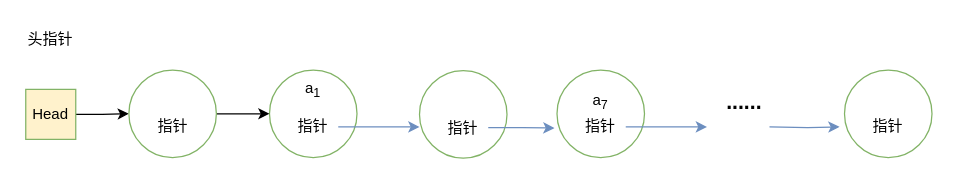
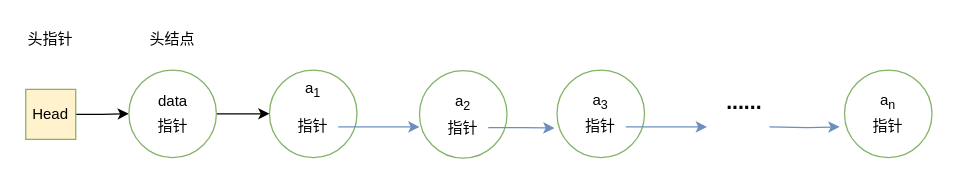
  <mxCell id="0" />
  <mxCell id="1" parent="0" />
  <mxCell id="2" value="" style="ellipse;whiteSpace=wrap;html=1;aspect=fixed;fillColor=#FFFFFF;strokeColor=#82b366;" vertex="1" parent="1"><mxGeometry x="215" y="55.5" width="70" height="70" as="geometry" /></mxCell>
  <mxCell id="3" style="edgeStyle=orthogonalEdgeStyle;rounded=0;orthogonalLoop=1;jettySize=auto;html=1;entryX=0;entryY=0.5;entryDx=0;entryDy=0;fontSize=12;" edge="1" parent="1" source="4" target="23"><mxGeometry relative="1" as="geometry" /></mxCell>
  <mxCell id="4" value="Head" style="rounded=0;whiteSpace=wrap;html=1;fillColor=#fff2cc;strokeColor=#82b366;" vertex="1" parent="1"><mxGeometry x="20" y="71" width="40" height="40" as="geometry" /></mxCell>
  <mxCell id="5" value="头指针" style="text;html=1;strokeColor=none;fillColor=none;align=center;verticalAlign=middle;whiteSpace=wrap;rounded=0;" vertex="1" parent="1"><mxGeometry x="20" y="20.5" width="40" height="20" as="geometry" /></mxCell>
  <mxCell id="6" value="......" style="text;html=1;strokeColor=none;fillColor=none;align=center;verticalAlign=middle;whiteSpace=wrap;rounded=0;fontSize=17;fontStyle=1" vertex="1" parent="1"><mxGeometry x="575" y="71.5" width="40" height="20" as="geometry" /></mxCell>
  <mxCell id="7" value="a&lt;sub&gt;1&lt;/sub&gt;" style="text;html=1;strokeColor=none;fillColor=none;align=center;verticalAlign=middle;whiteSpace=wrap;rounded=0;fontSize=12;" vertex="1" parent="1"><mxGeometry x="230" y="61" width="40" height="20" as="geometry" /></mxCell>
  <mxCell id="8" style="edgeStyle=orthogonalEdgeStyle;rounded=0;orthogonalLoop=1;jettySize=auto;html=1;entryX=0;entryY=0.643;entryDx=0;entryDy=0;entryPerimeter=0;fontSize=12;fillColor=#dae8fc;strokeColor=#6c8ebf;" edge="1" parent="1" source="9" target="10"><mxGeometry relative="1" as="geometry" /></mxCell>
  <mxCell id="9" value="指针" style="text;html=1;strokeColor=none;fillColor=none;align=center;verticalAlign=middle;whiteSpace=wrap;rounded=0;fontSize=12;" vertex="1" parent="1"><mxGeometry x="230" y="91" width="40" height="20" as="geometry" /></mxCell>
  <mxCell id="10" value="" style="ellipse;whiteSpace=wrap;html=1;aspect=fixed;fillColor=#FFFFFF;strokeColor=#82b366;" vertex="1" parent="1"><mxGeometry x="335" y="56" width="70" height="70" as="geometry" /></mxCell>
+ <mxCell id="11" value="a&lt;sub&gt;2&lt;/sub&gt;" style="text;html=1;strokeColor=none;fillColor=none;align=center;verticalAlign=middle;whiteSpace=wrap;rounded=0;fontSize=12;" vertex="1" parent="1"><mxGeometry x="350" y="71.5" width="40" height="20" as="geometry" /></mxCell>
  <mxCell id="12" style="edgeStyle=orthogonalEdgeStyle;rounded=0;orthogonalLoop=1;jettySize=auto;html=1;entryX=-0.029;entryY=0.664;entryDx=0;entryDy=0;entryPerimeter=0;fontSize=12;fillColor=#dae8fc;strokeColor=#6c8ebf;" edge="1" parent="1" source="13" target="14"><mxGeometry relative="1" as="geometry" /></mxCell>
  <mxCell id="13" value="指针" style="text;html=1;strokeColor=none;fillColor=none;align=center;verticalAlign=middle;whiteSpace=wrap;rounded=0;fontSize=12;" vertex="1" parent="1"><mxGeometry x="350" y="91.5" width="40" height="20" as="geometry" /></mxCell>
  <mxCell id="14" value="" style="ellipse;whiteSpace=wrap;html=1;aspect=fixed;fillColor=#FFFFFF;strokeColor=#82b366;" vertex="1" parent="1"><mxGeometry x="445" y="55.5" width="70" height="70" as="geometry" /></mxCell>
- <mxCell id="15" value="a&lt;sub&gt;7&lt;/sub&gt;" style="text;html=1;strokeColor=none;fillColor=none;align=center;verticalAlign=middle;whiteSpace=wrap;rounded=0;fontSize=12;" vertex="1" parent="1"><mxGeometry x="460" y="71" width="40" height="20" as="geometry" /></mxCell>
+ <mxCell id="15" value="a&lt;sub&gt;3&lt;/sub&gt;" style="text;html=1;strokeColor=none;fillColor=none;align=center;verticalAlign=middle;whiteSpace=wrap;rounded=0;fontSize=12;" vertex="1" parent="1"><mxGeometry x="460" y="71" width="40" height="20" as="geometry" /></mxCell>
  <mxCell id="16" style="edgeStyle=orthogonalEdgeStyle;rounded=0;orthogonalLoop=1;jettySize=auto;html=1;fontSize=12;fillColor=#dae8fc;strokeColor=#6c8ebf;" edge="1" parent="1" source="17"><mxGeometry relative="1" as="geometry"><mxPoint x="565" y="101" as="targetPoint" /></mxGeometry></mxCell>
  <mxCell id="17" value="指针" style="text;html=1;strokeColor=none;fillColor=none;align=center;verticalAlign=middle;whiteSpace=wrap;rounded=0;fontSize=12;" vertex="1" parent="1"><mxGeometry x="460" y="91" width="40" height="20" as="geometry" /></mxCell>
  <mxCell id="18" value="" style="ellipse;whiteSpace=wrap;html=1;aspect=fixed;fillColor=#FFFFFF;strokeColor=#82b366;" vertex="1" parent="1"><mxGeometry x="675" y="55.5" width="70" height="70" as="geometry" /></mxCell>
+ <mxCell id="19" value="a&lt;sub&gt;n&lt;/sub&gt;" style="text;html=1;strokeColor=none;fillColor=none;align=center;verticalAlign=middle;whiteSpace=wrap;rounded=0;fontSize=12;" vertex="1" parent="1"><mxGeometry x="690" y="71" width="40" height="20" as="geometry" /></mxCell>
  <mxCell id="20" value="指针" style="text;html=1;strokeColor=none;fillColor=none;align=center;verticalAlign=middle;whiteSpace=wrap;rounded=0;fontSize=12;" vertex="1" parent="1"><mxGeometry x="690" y="91" width="40" height="20" as="geometry" /></mxCell>
  <mxCell id="21" style="edgeStyle=orthogonalEdgeStyle;rounded=0;orthogonalLoop=1;jettySize=auto;html=1;fontSize=12;fillColor=#dae8fc;strokeColor=#6c8ebf;entryX=-0.057;entryY=0.65;entryDx=0;entryDy=0;entryPerimeter=0;" edge="1" parent="1" target="18"><mxGeometry relative="1" as="geometry"><mxPoint x="575" y="111" as="targetPoint" /><mxPoint x="615" y="101" as="sourcePoint" /></mxGeometry></mxCell>
  <mxCell id="22" style="edgeStyle=orthogonalEdgeStyle;rounded=0;orthogonalLoop=1;jettySize=auto;html=1;entryX=0;entryY=0.5;entryDx=0;entryDy=0;fontSize=12;" edge="1" parent="1" source="23" target="2"><mxGeometry relative="1" as="geometry" /></mxCell>
  <mxCell id="23" value="" style="ellipse;whiteSpace=wrap;html=1;aspect=fixed;fillColor=#FFFFFF;strokeColor=#82b366;" vertex="1" parent="1"><mxGeometry x="102.5" y="55.5" width="70" height="70" as="geometry" /></mxCell>
+ <mxCell id="24" value="data" style="text;html=1;strokeColor=none;fillColor=none;align=center;verticalAlign=middle;whiteSpace=wrap;rounded=0;fontSize=12;" vertex="1" parent="1"><mxGeometry x="117.5" y="71" width="40" height="20" as="geometry" /></mxCell>
  <mxCell id="25" value="指针" style="text;html=1;strokeColor=none;fillColor=none;align=center;verticalAlign=middle;whiteSpace=wrap;rounded=0;fontSize=12;" vertex="1" parent="1"><mxGeometry x="117.5" y="91" width="40" height="20" as="geometry" /></mxCell>
+ <mxCell id="26" value="头结点" style="text;html=1;strokeColor=none;fillColor=none;align=center;verticalAlign=middle;whiteSpace=wrap;rounded=0;fontSize=12;fontStyle=0" vertex="1" parent="1"><mxGeometry x="110" y="21" width="55" height="20" as="geometry" /></mxCell>
